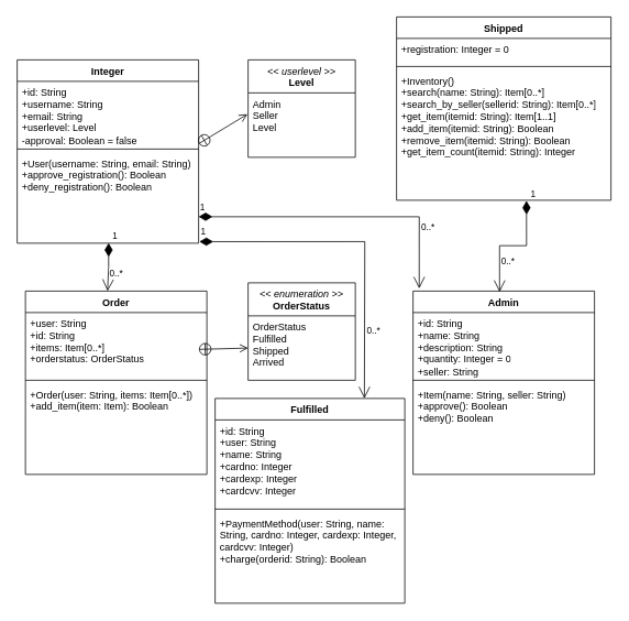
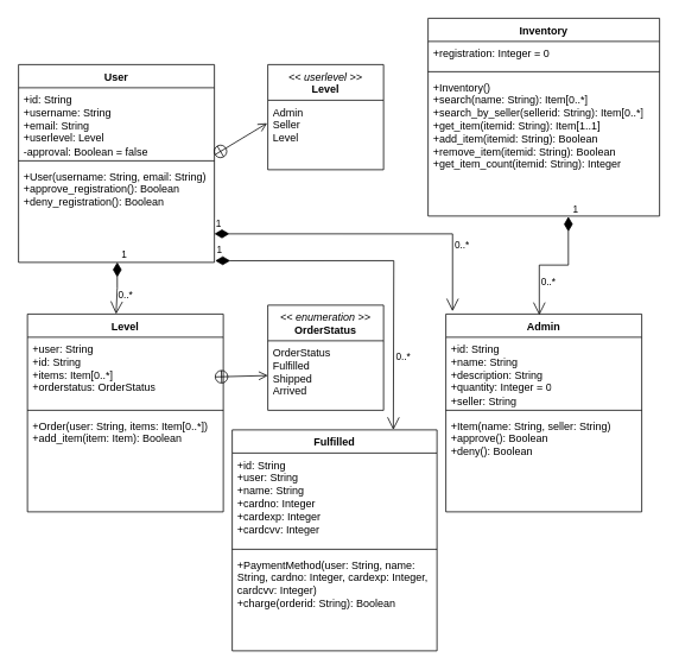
  <mxCell id="0" />
  <mxCell id="1" parent="0" />
- <mxCell id="2" value="Integer" style="swimlane;fontStyle=1;align=center;verticalAlign=top;childLayout=stackLayout;horizontal=1;startSize=26;horizontalStack=0;resizeParent=1;resizeParentMax=0;resizeLast=0;collapsible=1;marginBottom=0;whiteSpace=wrap;html=1;" vertex="1" parent="1"><mxGeometry x="20" y="72" width="220" height="222" as="geometry" /></mxCell>
+ <mxCell id="2" value="User" style="swimlane;fontStyle=1;align=center;verticalAlign=top;childLayout=stackLayout;horizontal=1;startSize=26;horizontalStack=0;resizeParent=1;resizeParentMax=0;resizeLast=0;collapsible=1;marginBottom=0;whiteSpace=wrap;html=1;" vertex="1" parent="1"><mxGeometry x="20" y="72" width="220" height="222" as="geometry" /></mxCell>
  <mxCell id="3" value="&lt;div&gt;+id: String&lt;/div&gt;&lt;div&gt;+username: String&lt;/div&gt;&lt;div&gt;+email: String&lt;/div&gt;&lt;div&gt;+userlevel: Level&lt;br&gt;&lt;/div&gt;&lt;div&gt;-approval: Boolean = false&lt;br&gt;&lt;/div&gt;" style="text;strokeColor=none;fillColor=none;align=left;verticalAlign=top;spacingLeft=4;spacingRight=4;overflow=hidden;rotatable=0;points=[[0,0.5],[1,0.5]];portConstraint=eastwest;whiteSpace=wrap;html=1;" vertex="1" parent="2"><mxGeometry y="26" width="220" height="78" as="geometry" /></mxCell>
  <mxCell id="4" value="" style="line;strokeWidth=1;fillColor=none;align=left;verticalAlign=middle;spacingTop=-1;spacingLeft=3;spacingRight=3;rotatable=0;labelPosition=right;points=[];portConstraint=eastwest;strokeColor=inherit;" vertex="1" parent="2"><mxGeometry y="104" width="220" height="8" as="geometry" /></mxCell>
  <mxCell id="5" value="&lt;div&gt;+User(username: String, email: String)&lt;/div&gt;&lt;div&gt;+approve_registration(): Boolean&lt;/div&gt;&lt;div&gt;+deny_registration(): Boolean&lt;br&gt;&lt;/div&gt;" style="text;strokeColor=none;fillColor=none;align=left;verticalAlign=top;spacingLeft=4;spacingRight=4;overflow=hidden;rotatable=0;points=[[0,0.5],[1,0.5]];portConstraint=eastwest;whiteSpace=wrap;html=1;" vertex="1" parent="2"><mxGeometry y="112" width="220" height="110" as="geometry" /></mxCell>
- <mxCell id="6" value="Shipped" style="swimlane;fontStyle=1;align=center;verticalAlign=top;childLayout=stackLayout;horizontal=1;startSize=26;horizontalStack=0;resizeParent=1;resizeParentMax=0;resizeLast=0;collapsible=1;marginBottom=0;whiteSpace=wrap;html=1;" vertex="1" parent="1"><mxGeometry x="480" y="20" width="260" height="222" as="geometry" /></mxCell>
+ <mxCell id="6" value="Inventory" style="swimlane;fontStyle=1;align=center;verticalAlign=top;childLayout=stackLayout;horizontal=1;startSize=26;horizontalStack=0;resizeParent=1;resizeParentMax=0;resizeLast=0;collapsible=1;marginBottom=0;whiteSpace=wrap;html=1;" vertex="1" parent="1"><mxGeometry x="480" y="20" width="260" height="222" as="geometry" /></mxCell>
  <mxCell id="7" value="+registration: Integer = 0" style="text;strokeColor=none;fillColor=none;align=left;verticalAlign=top;spacingLeft=4;spacingRight=4;overflow=hidden;rotatable=0;points=[[0,0.5],[1,0.5]];portConstraint=eastwest;whiteSpace=wrap;html=1;" vertex="1" parent="6"><mxGeometry y="26" width="260" height="30" as="geometry" /></mxCell>
  <mxCell id="8" value="" style="line;strokeWidth=1;fillColor=none;align=left;verticalAlign=middle;spacingTop=-1;spacingLeft=3;spacingRight=3;rotatable=0;labelPosition=right;points=[];portConstraint=eastwest;strokeColor=inherit;" vertex="1" parent="6"><mxGeometry y="56" width="260" height="8" as="geometry" /></mxCell>
  <mxCell id="9" value="&lt;div&gt;+Inventory()&lt;/div&gt;&lt;div&gt;+search(name: String): Item[0..*]&lt;/div&gt;&lt;div&gt;+search_by_seller(sellerid: String): Item[0..*]&lt;/div&gt;&lt;div&gt;+get_item(itemid: String): Item[1..1]&lt;/div&gt;&lt;div&gt;+add_item(itemid: String): Boolean&lt;/div&gt;&lt;div&gt;+remove_item(itemid: String): Boolean&lt;/div&gt;&lt;div&gt;+get_item_count(itemid: String): Integer&lt;br&gt;&lt;/div&gt;" style="text;strokeColor=none;fillColor=none;align=left;verticalAlign=top;spacingLeft=4;spacingRight=4;overflow=hidden;rotatable=0;points=[[0,0.5],[1,0.5]];portConstraint=eastwest;whiteSpace=wrap;html=1;" vertex="1" parent="6"><mxGeometry y="64" width="260" height="158" as="geometry" /></mxCell>
  <mxCell id="10" value="Admin" style="swimlane;fontStyle=1;align=center;verticalAlign=top;childLayout=stackLayout;horizontal=1;startSize=26;horizontalStack=0;resizeParent=1;resizeParentMax=0;resizeLast=0;collapsible=1;marginBottom=0;whiteSpace=wrap;html=1;" vertex="1" parent="1"><mxGeometry x="500" y="352" width="220" height="222" as="geometry" /></mxCell>
  <mxCell id="11" value="&lt;div&gt;+id: String&lt;br&gt;&lt;/div&gt;&lt;div&gt;+name: String&lt;/div&gt;&lt;div&gt;+description: String&lt;/div&gt;&lt;div&gt;+quantity: Integer = 0&lt;br&gt;&lt;/div&gt;&lt;div&gt;+seller: String&lt;/div&gt;" style="text;strokeColor=none;fillColor=none;align=left;verticalAlign=top;spacingLeft=4;spacingRight=4;overflow=hidden;rotatable=0;points=[[0,0.5],[1,0.5]];portConstraint=eastwest;whiteSpace=wrap;html=1;" vertex="1" parent="10"><mxGeometry y="26" width="220" height="78" as="geometry" /></mxCell>
  <mxCell id="12" value="" style="line;strokeWidth=1;fillColor=none;align=left;verticalAlign=middle;spacingTop=-1;spacingLeft=3;spacingRight=3;rotatable=0;labelPosition=right;points=[];portConstraint=eastwest;strokeColor=inherit;" vertex="1" parent="10"><mxGeometry y="104" width="220" height="8" as="geometry" /></mxCell>
  <mxCell id="13" value="&lt;div&gt;+Item(name: String, seller: String)&lt;/div&gt;&lt;div&gt;+approve(): Boolean&lt;/div&gt;&lt;div&gt;+deny(): Boolean&lt;br&gt;&lt;/div&gt;&lt;div&gt;&lt;br&gt;&lt;/div&gt;" style="text;strokeColor=none;fillColor=none;align=left;verticalAlign=top;spacingLeft=4;spacingRight=4;overflow=hidden;rotatable=0;points=[[0,0.5],[1,0.5]];portConstraint=eastwest;whiteSpace=wrap;html=1;" vertex="1" parent="10"><mxGeometry y="112" width="220" height="110" as="geometry" /></mxCell>
- <mxCell id="14" value="Order" style="swimlane;fontStyle=1;align=center;verticalAlign=top;childLayout=stackLayout;horizontal=1;startSize=26;horizontalStack=0;resizeParent=1;resizeParentMax=0;resizeLast=0;collapsible=1;marginBottom=0;whiteSpace=wrap;html=1;" vertex="1" parent="1"><mxGeometry x="30" y="352" width="220" height="222" as="geometry" /></mxCell>
+ <mxCell id="14" value="Level" style="swimlane;fontStyle=1;align=center;verticalAlign=top;childLayout=stackLayout;horizontal=1;startSize=26;horizontalStack=0;resizeParent=1;resizeParentMax=0;resizeLast=0;collapsible=1;marginBottom=0;whiteSpace=wrap;html=1;" vertex="1" parent="1"><mxGeometry x="30" y="352" width="220" height="222" as="geometry" /></mxCell>
  <mxCell id="15" value="&lt;div&gt;+user: String&lt;/div&gt;&lt;div&gt;+id: String&lt;br&gt;&lt;/div&gt;&lt;div&gt;+items: Item[0..*]&lt;/div&gt;&lt;div&gt;+orderstatus: OrderStatus&lt;br&gt;&lt;/div&gt;" style="text;strokeColor=none;fillColor=none;align=left;verticalAlign=top;spacingLeft=4;spacingRight=4;overflow=hidden;rotatable=0;points=[[0,0.5],[1,0.5]];portConstraint=eastwest;whiteSpace=wrap;html=1;" vertex="1" parent="14"><mxGeometry y="26" width="220" height="78" as="geometry" /></mxCell>
  <mxCell id="16" value="" style="line;strokeWidth=1;fillColor=none;align=left;verticalAlign=middle;spacingTop=-1;spacingLeft=3;spacingRight=3;rotatable=0;labelPosition=right;points=[];portConstraint=eastwest;strokeColor=inherit;" vertex="1" parent="14"><mxGeometry y="104" width="220" height="8" as="geometry" /></mxCell>
  <mxCell id="17" value="&lt;div&gt;+Order(user: String, items: Item[0..*])&lt;/div&gt;&lt;div&gt;+add_item(item: Item): Boolean&lt;br&gt;&lt;/div&gt;" style="text;strokeColor=none;fillColor=none;align=left;verticalAlign=top;spacingLeft=4;spacingRight=4;overflow=hidden;rotatable=0;points=[[0,0.5],[1,0.5]];portConstraint=eastwest;whiteSpace=wrap;html=1;" vertex="1" parent="14"><mxGeometry y="112" width="220" height="110" as="geometry" /></mxCell>
  <mxCell id="18" value="&lt;i&gt;&lt;span style=&quot;font-weight: normal;&quot;&gt;&amp;lt;&amp;lt; userlevel &amp;gt;&amp;gt;&lt;/span&gt;&lt;/i&gt;&lt;br&gt;&lt;div&gt;Level&lt;/div&gt;" style="swimlane;fontStyle=1;align=center;verticalAlign=top;childLayout=stackLayout;horizontal=1;startSize=40;horizontalStack=0;resizeParent=1;resizeParentMax=0;resizeLast=0;collapsible=1;marginBottom=0;whiteSpace=wrap;html=1;" vertex="1" parent="1"><mxGeometry x="300" y="72" width="130" height="118" as="geometry" /></mxCell>
  <mxCell id="19" value="&lt;div&gt;Admin&lt;/div&gt;&lt;div&gt;Seller&lt;/div&gt;&lt;div&gt;Level&lt;br&gt;&lt;/div&gt;" style="text;strokeColor=none;fillColor=none;align=left;verticalAlign=top;spacingLeft=4;spacingRight=4;overflow=hidden;rotatable=0;points=[[0,0.5],[1,0.5]];portConstraint=eastwest;whiteSpace=wrap;html=1;" vertex="1" parent="18"><mxGeometry y="40" width="130" height="78" as="geometry" /></mxCell>
  <mxCell id="20" value="Fulfilled" style="swimlane;fontStyle=1;align=center;verticalAlign=top;childLayout=stackLayout;horizontal=1;startSize=26;horizontalStack=0;resizeParent=1;resizeParentMax=0;resizeLast=0;collapsible=1;marginBottom=0;whiteSpace=wrap;html=1;" vertex="1" parent="1"><mxGeometry x="260" y="482" width="230" height="248" as="geometry" /></mxCell>
  <mxCell id="21" value="&lt;div&gt;+id: String&lt;/div&gt;&lt;div&gt;+user: String&lt;/div&gt;&lt;div&gt;+name: String&lt;br&gt;&lt;/div&gt;&lt;div&gt;+cardno: Integer&lt;/div&gt;&lt;div&gt;+cardexp: Integer&lt;/div&gt;&lt;div&gt;+cardcvv: Integer&lt;br&gt;&lt;/div&gt;" style="text;strokeColor=none;fillColor=none;align=left;verticalAlign=top;spacingLeft=4;spacingRight=4;overflow=hidden;rotatable=0;points=[[0,0.5],[1,0.5]];portConstraint=eastwest;whiteSpace=wrap;html=1;" vertex="1" parent="20"><mxGeometry y="26" width="230" height="104" as="geometry" /></mxCell>
  <mxCell id="22" value="" style="line;strokeWidth=1;fillColor=none;align=left;verticalAlign=middle;spacingTop=-1;spacingLeft=3;spacingRight=3;rotatable=0;labelPosition=right;points=[];portConstraint=eastwest;strokeColor=inherit;" vertex="1" parent="20"><mxGeometry y="130" width="230" height="8" as="geometry" /></mxCell>
  <mxCell id="23" value="&lt;div&gt;+PaymentMethod(user: String, name: String, cardno: Integer, cardexp: Integer, cardcvv: Integer)&lt;/div&gt;&lt;div&gt;+charge(orderid: String): Boolean&lt;br&gt;&lt;/div&gt;" style="text;strokeColor=none;fillColor=none;align=left;verticalAlign=top;spacingLeft=4;spacingRight=4;overflow=hidden;rotatable=0;points=[[0,0.5],[1,0.5]];portConstraint=eastwest;whiteSpace=wrap;html=1;" vertex="1" parent="20"><mxGeometry y="138" width="230" height="110" as="geometry" /></mxCell>
  <mxCell id="24" value="1" style="endArrow=open;html=1;endSize=12;startArrow=diamondThin;startSize=14;startFill=1;edgeStyle=orthogonalEdgeStyle;align=left;verticalAlign=bottom;rounded=0;entryX=0.477;entryY=0.005;entryDx=0;entryDy=0;entryPerimeter=0;exitX=0.606;exitY=1.004;exitDx=0;exitDy=0;exitPerimeter=0;" edge="1" parent="1" source="9" target="10"><mxGeometry x="-1" y="3" relative="1" as="geometry"><mxPoint x="605" y="294" as="sourcePoint" /><mxPoint x="765" y="294" as="targetPoint" /></mxGeometry></mxCell>
  <mxCell id="25" value="0..*" style="edgeLabel;html=1;align=center;verticalAlign=middle;resizable=0;points=[];" vertex="1" connectable="0" parent="24"><mxGeometry x="0.634" y="10" relative="1" as="geometry"><mxPoint y="-11" as="offset" /></mxGeometry></mxCell>
  <mxCell id="26" value="&lt;i&gt;&lt;span style=&quot;font-weight: normal;&quot;&gt;&amp;lt;&amp;lt; enumeration &amp;gt;&amp;gt;&lt;/span&gt;&lt;/i&gt;&lt;br&gt;&lt;div&gt;OrderStatus&lt;/div&gt;" style="swimlane;fontStyle=1;align=center;verticalAlign=top;childLayout=stackLayout;horizontal=1;startSize=40;horizontalStack=0;resizeParent=1;resizeParentMax=0;resizeLast=0;collapsible=1;marginBottom=0;whiteSpace=wrap;html=1;" vertex="1" parent="1"><mxGeometry x="300" y="342" width="130" height="118" as="geometry" /></mxCell>
  <mxCell id="27" value="&lt;div&gt;OrderStatus&lt;/div&gt;&lt;div&gt;Fulfilled&lt;/div&gt;&lt;div&gt;Shipped&lt;/div&gt;&lt;div&gt;Arrived&lt;br&gt;&lt;/div&gt;" style="text;strokeColor=none;fillColor=none;align=left;verticalAlign=top;spacingLeft=4;spacingRight=4;overflow=hidden;rotatable=0;points=[[0,0.5],[1,0.5]];portConstraint=eastwest;whiteSpace=wrap;html=1;" vertex="1" parent="26"><mxGeometry y="40" width="130" height="78" as="geometry" /></mxCell>
  <mxCell id="28" value="" style="endArrow=open;startArrow=circlePlus;endFill=0;startFill=0;endSize=8;html=1;rounded=0;entryX=0;entryY=0.5;entryDx=0;entryDy=0;" edge="1" parent="1" target="27"><mxGeometry width="160" relative="1" as="geometry"><mxPoint x="240" y="422.58" as="sourcePoint" /><mxPoint x="400" y="422.58" as="targetPoint" /></mxGeometry></mxCell>
  <mxCell id="29" value="" style="endArrow=open;startArrow=circlePlus;endFill=0;startFill=0;endSize=8;html=1;rounded=0;entryX=-0.006;entryY=0.331;entryDx=0;entryDy=0;entryPerimeter=0;" edge="1" parent="1" target="19"><mxGeometry width="160" relative="1" as="geometry"><mxPoint x="240" y="173.58" as="sourcePoint" /><mxPoint x="300" y="102" as="targetPoint" /></mxGeometry></mxCell>
  <mxCell id="30" value="1" style="endArrow=open;html=1;endSize=12;startArrow=diamondThin;startSize=14;startFill=1;edgeStyle=orthogonalEdgeStyle;align=left;verticalAlign=bottom;rounded=0;exitX=0.504;exitY=0.998;exitDx=0;exitDy=0;exitPerimeter=0;" edge="1" parent="1" source="5"><mxGeometry x="-1" y="3" relative="1" as="geometry"><mxPoint x="129.58" y="302" as="sourcePoint" /><mxPoint x="129.58" y="352" as="targetPoint" /></mxGeometry></mxCell>
  <mxCell id="31" value="0..*" style="edgeLabel;html=1;align=center;verticalAlign=middle;resizable=0;points=[];" vertex="1" connectable="0" parent="30"><mxGeometry x="0.634" y="10" relative="1" as="geometry"><mxPoint y="-11" as="offset" /></mxGeometry></mxCell>
  <mxCell id="32" value="1" style="endArrow=open;html=1;endSize=12;startArrow=diamondThin;startSize=14;startFill=1;edgeStyle=orthogonalEdgeStyle;align=left;verticalAlign=bottom;rounded=0;exitX=1.004;exitY=0.983;exitDx=0;exitDy=0;exitPerimeter=0;" edge="1" parent="1" source="5"><mxGeometry x="-1" y="3" relative="1" as="geometry"><mxPoint x="240" y="247" as="sourcePoint" /><mxPoint x="441" y="482" as="targetPoint" /></mxGeometry></mxCell>
  <mxCell id="33" value="0..*" style="edgeLabel;html=1;align=center;verticalAlign=middle;resizable=0;points=[];" vertex="1" connectable="0" parent="32"><mxGeometry x="0.634" y="10" relative="1" as="geometry"><mxPoint y="-11" as="offset" /></mxGeometry></mxCell>
  <mxCell id="34" value="1" style="endArrow=open;html=1;endSize=12;startArrow=diamondThin;startSize=14;startFill=1;edgeStyle=orthogonalEdgeStyle;align=left;verticalAlign=bottom;rounded=0;entryX=0.034;entryY=-0.014;entryDx=0;entryDy=0;entryPerimeter=0;exitX=1;exitY=0.709;exitDx=0;exitDy=0;exitPerimeter=0;" edge="1" parent="1" source="5" target="10"><mxGeometry x="-1" y="3" relative="1" as="geometry"><mxPoint x="240" y="271" as="sourcePoint" /><mxPoint x="444" y="468" as="targetPoint" /></mxGeometry></mxCell>
  <mxCell id="35" value="0..*" style="edgeLabel;html=1;align=center;verticalAlign=middle;resizable=0;points=[];" vertex="1" connectable="0" parent="34"><mxGeometry x="0.634" y="10" relative="1" as="geometry"><mxPoint y="-11" as="offset" /></mxGeometry></mxCell>
